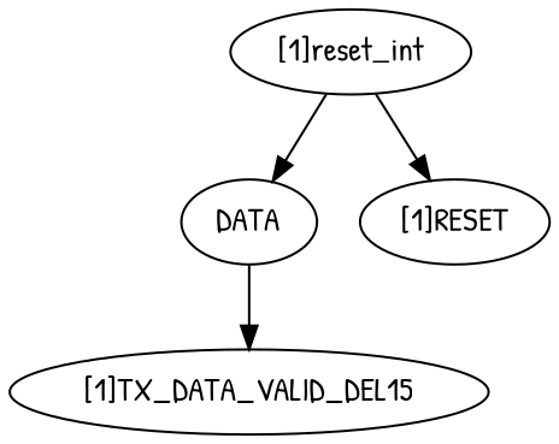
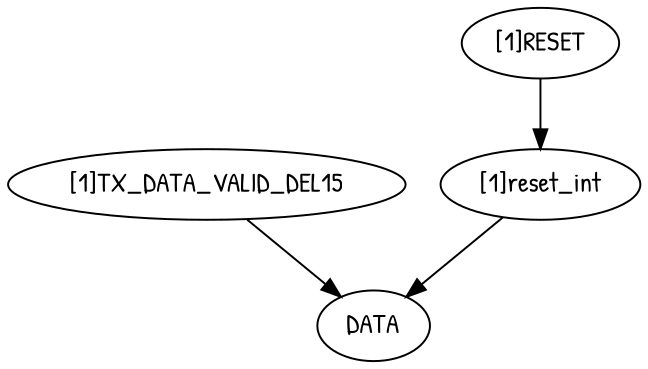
  strict digraph {
    fontname="Patrick Hand"
    node [fontname="Patrick Hand"]
    edge [fontname="Patrick Hand"]
    "[1]reset_int" [complexity=1 importance=0.100766411116 rank=0.100766411116]
    n2 [complexity=0 importance=0.00731521728425 label=DATA rank=0.0]
    "[1]TX_DATA_VALID_DEL15" [complexity=2 importance=0.0143253966628 rank=0.00716269833138]
    "[1]RESET" [complexity=3 importance=0.104545460117 rank=0.0348484867056]
    "[1]reset_int" -> n2
-   n2 -> "[1]TX_DATA_VALID_DEL15"
-   "[1]reset_int" -> "[1]RESET"
+   "[1]TX_DATA_VALID_DEL15" -> n2
+   "[1]RESET" -> "[1]reset_int"
  }
